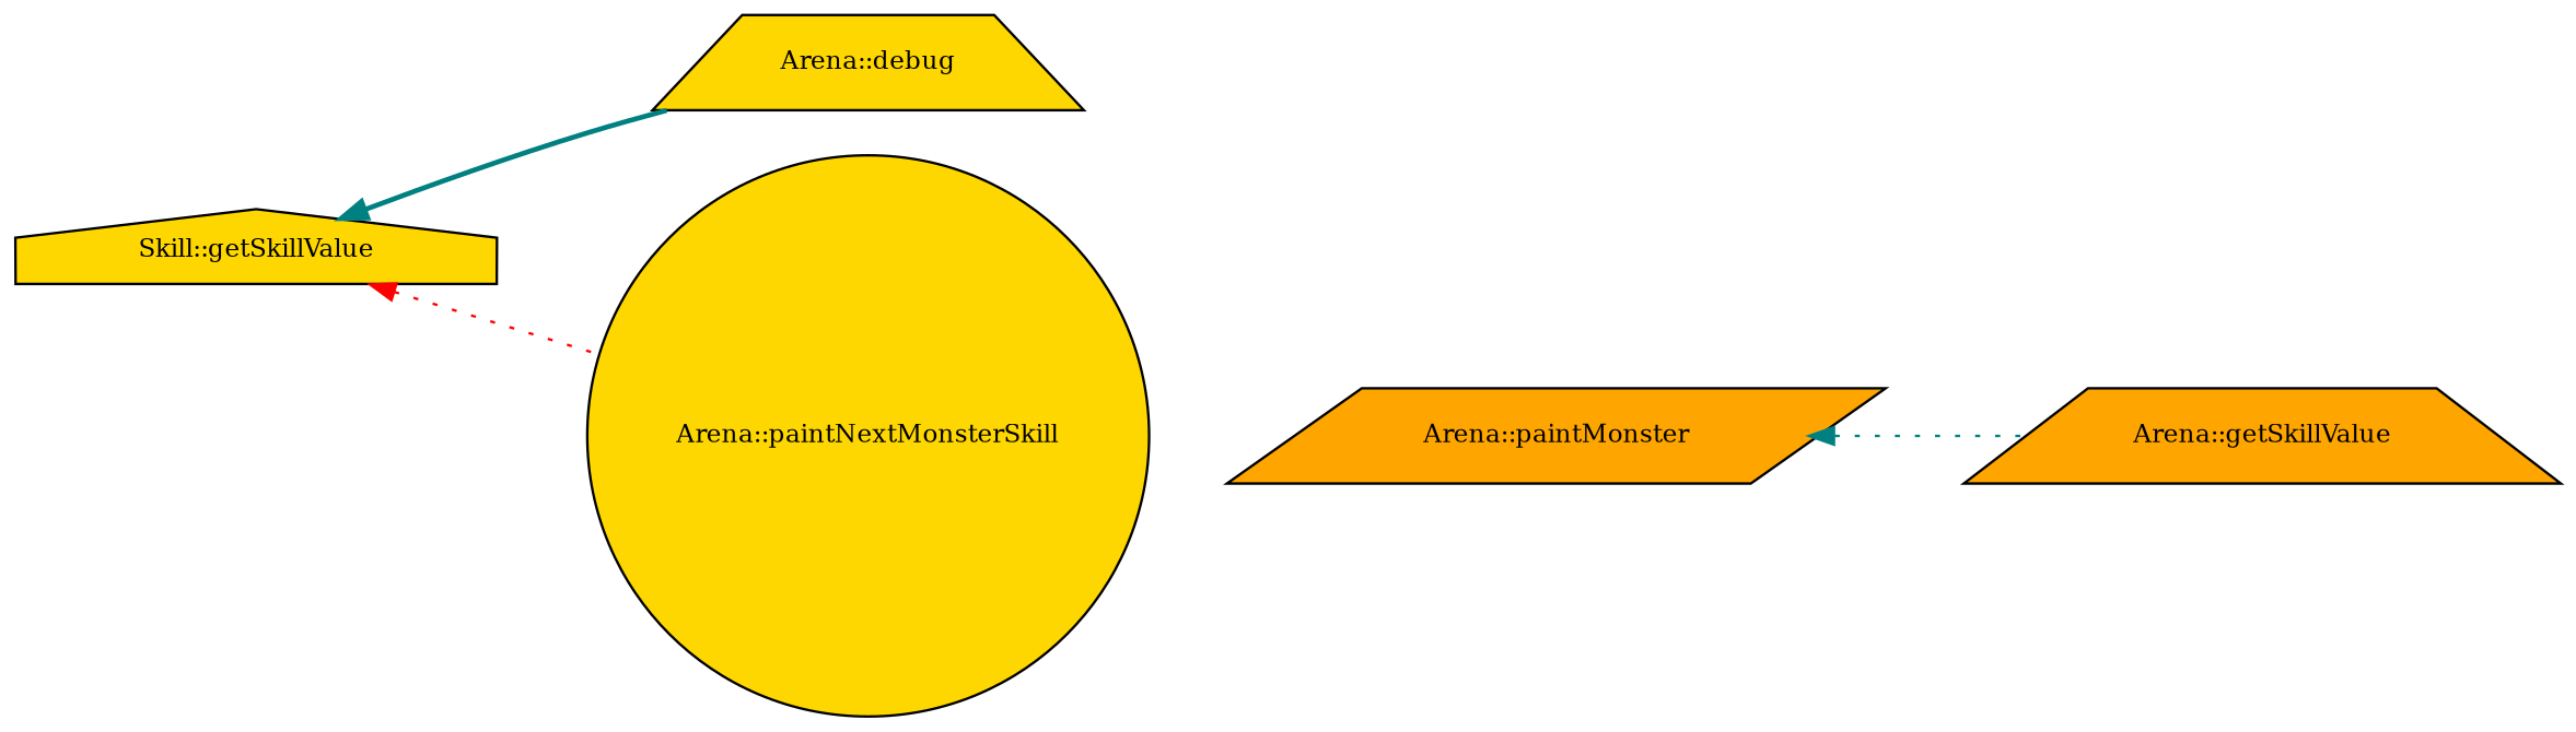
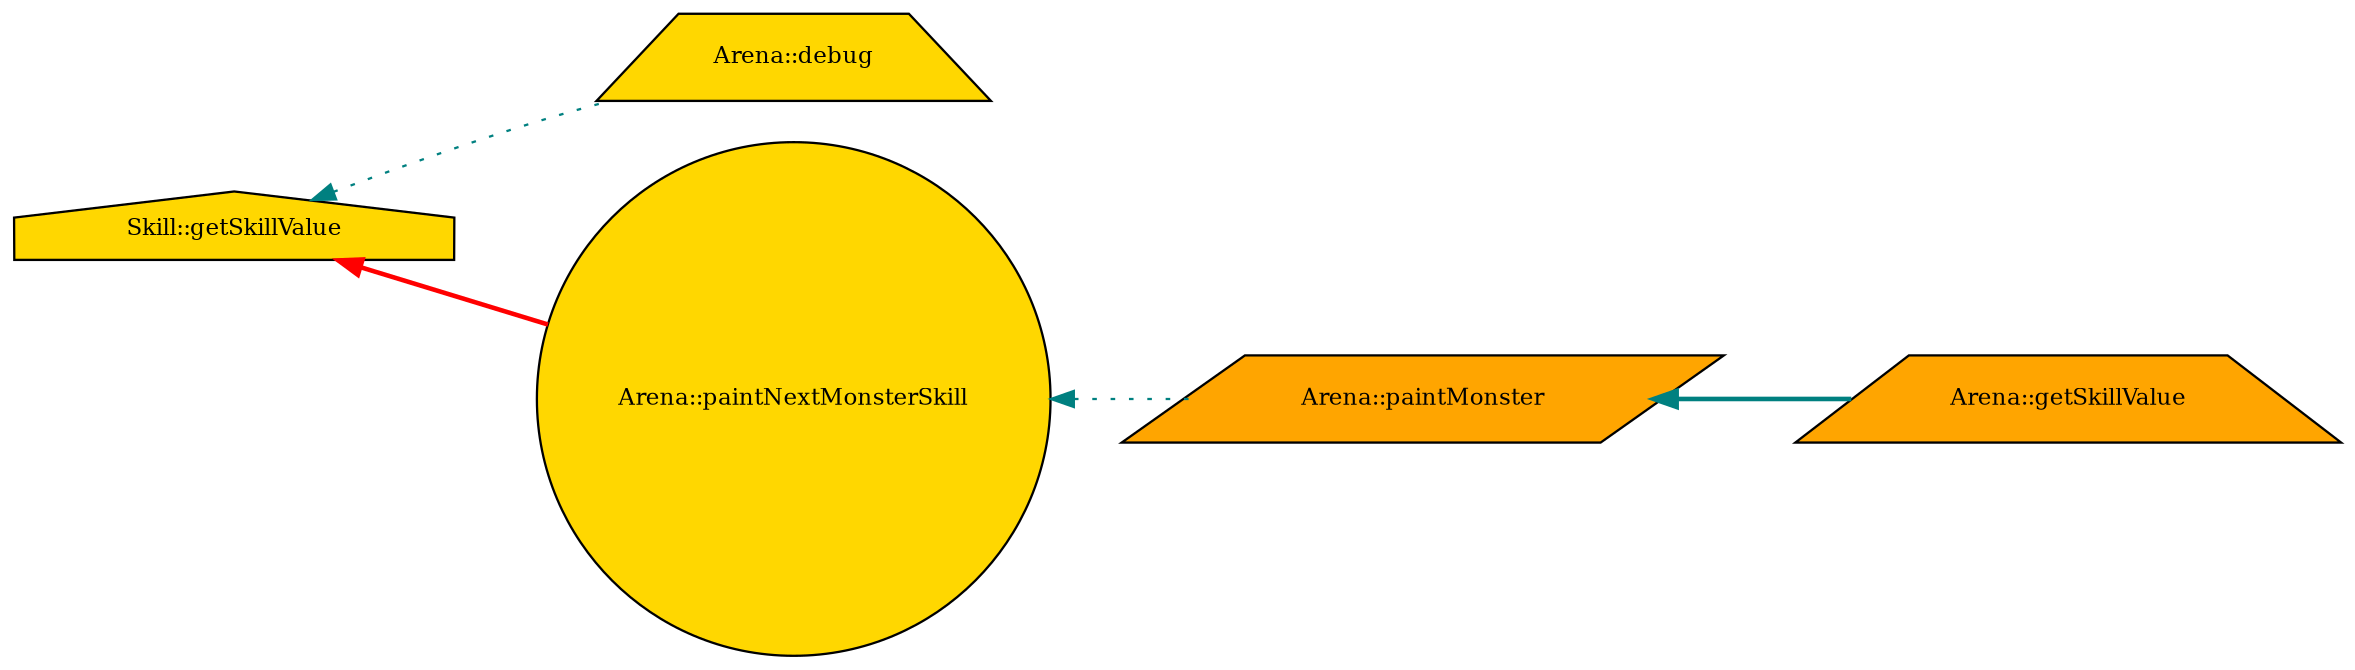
  digraph {
    fontname="DejaVu Serif"
    rankdir=LR
    node [color=black fillcolor=gold fontname="DejaVu Serif" fontsize=10 shape=trapezium style=filled]
    edge [color=teal dir=back fontname="DejaVu Serif" fontsize=10 labelfontname=Helvetica labelfontsize=10 style=bold]
    n1 [fontcolor=black height=0.2 label="Skill::getSkillValue" shape=house width=0.4]
    n2 [height=0.2 label="Arena::debug" width=0.4]
    n3 [height=0.2 label="Arena::paintNextMonsterSkill" shape=circle width=0.4]
    n4 [fillcolor=orange height=0.2 label="Arena::paintMonster" shape=parallelogram width=0.4]
    n5 [fillcolor=orange height=0.2 label="Arena::getSkillValue" width=0.4]
-   n1 -> n2
-   n1 -> n3 [color=red style=dotted]
-   n4 -> n5 [style=dotted]
+   n1 -> n2 [style=dotted]
+   n1 -> n3 [color=red]
+   n3 -> n4 [style=dotted]
+   n4 -> n5
  }
